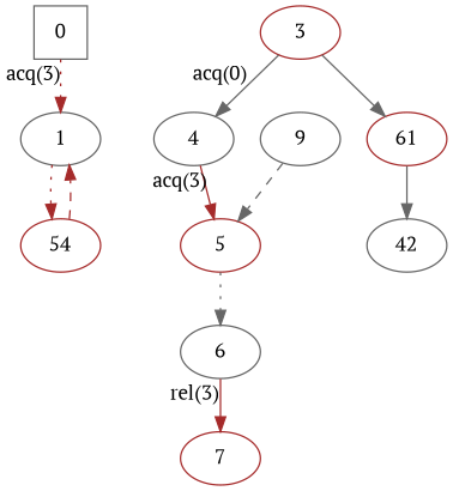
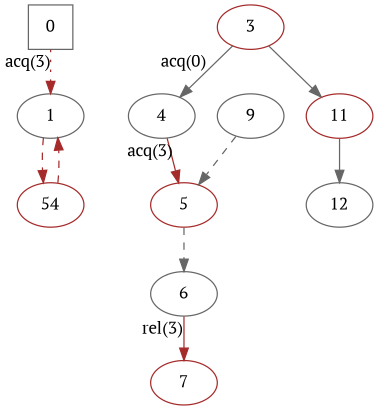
  digraph {
    fontname="PT Serif"
    node [color=gray40 fontname="PT Serif"]
    edge [color=brown fontname="PT Serif" style=solid]
    0 [shape=square]
    1
    n3 [color=brown label=54]
    3 [color=brown]
    4
-   11 [color=brown label=61]
+   11 [color=brown]
    5 [color=brown]
-   12 [label=42]
+   12
    6
    7 [color=brown]
    9
    0 -> 1 [style=dotted xlabel="acq(3)"]
-   1 -> n3 [style=dotted]
+   1 -> n3 [style=dashed]
    n3 -> 1 [style=dashed]
    3 -> 4 [color=gray40 xlabel="acq(0)"]
    3 -> 11 [color=gray40]
    4 -> 5 [xlabel="acq(3)"]
    11 -> 12 [color=gray40]
-   5 -> 6 [color=gray40 style=dotted]
+   5 -> 6 [color=gray40 style=dashed]
    6 -> 7 [xlabel="rel(3)"]
    9 -> 5 [color=gray40 style=dashed]
  }
